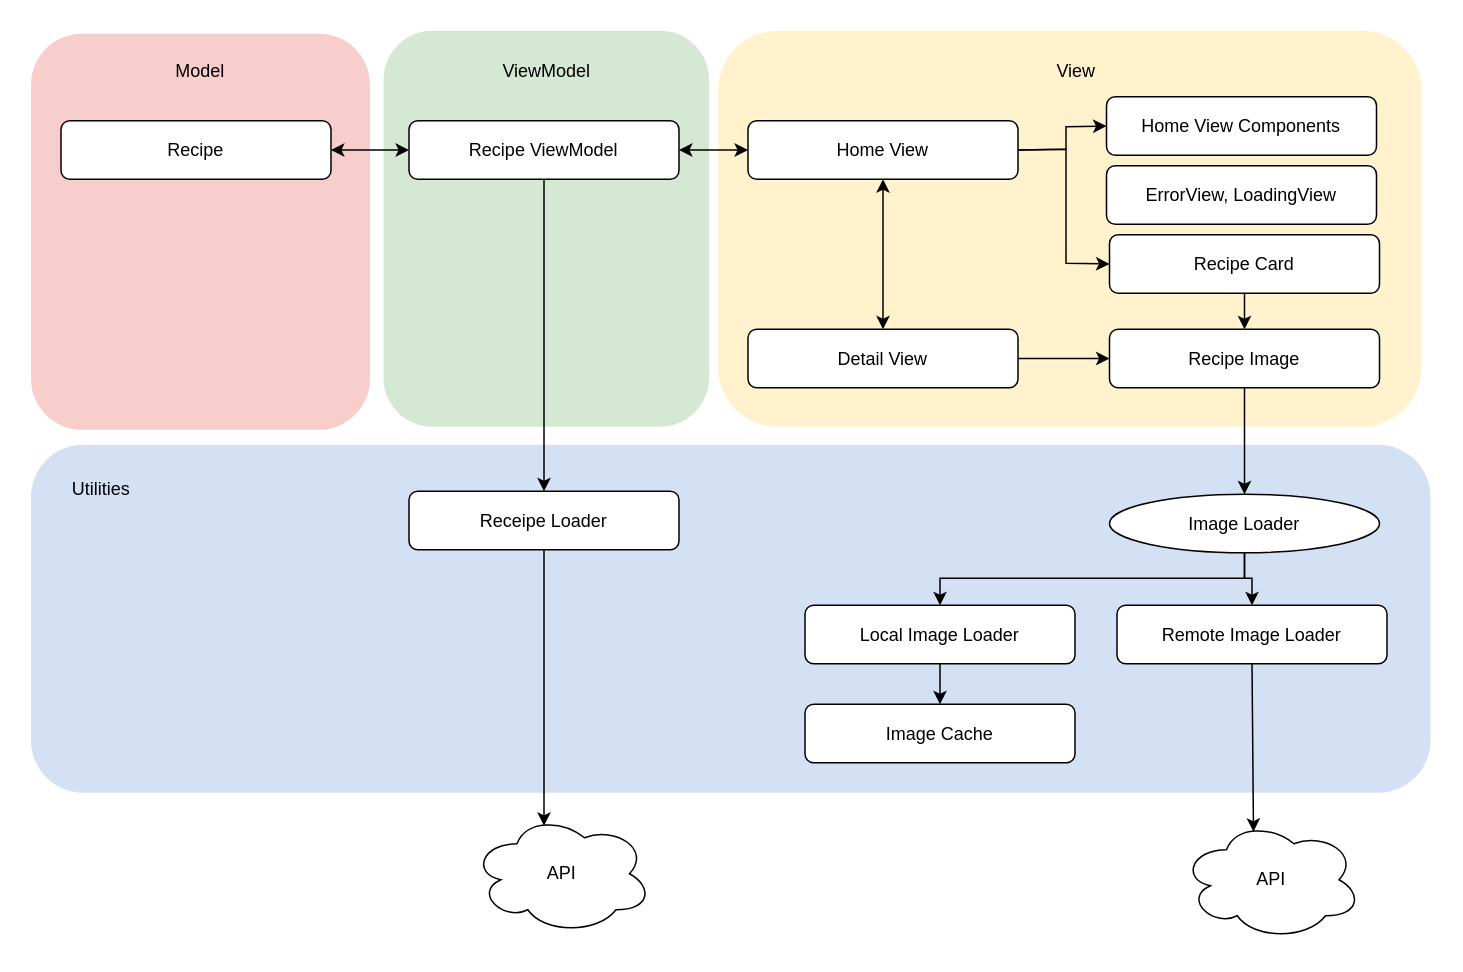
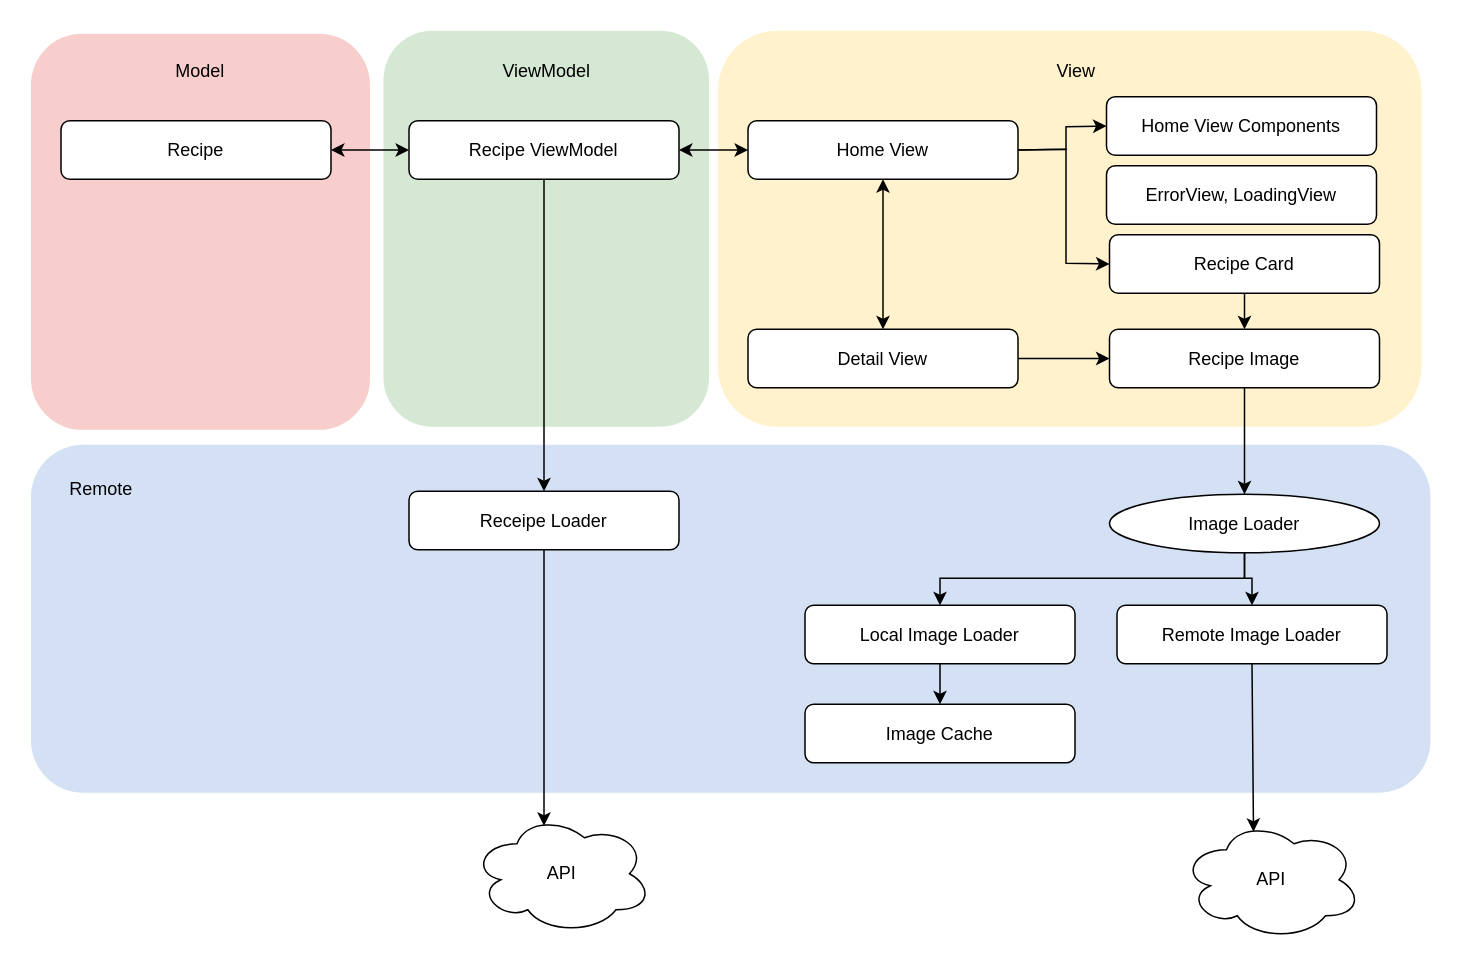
  <mxCell id="0" />
  <mxCell id="1" parent="0" />
  <mxCell id="2" value="" style="rounded=1;whiteSpace=wrap;html=1;fillColor=#D4E1F5;strokeColor=none;" vertex="1" parent="1"><mxGeometry x="20" y="296" width="933" height="232" as="geometry" /></mxCell>
  <mxCell id="3" value="" style="rounded=1;whiteSpace=wrap;html=1;fillColor=#fff2cc;strokeColor=none;" vertex="1" parent="1"><mxGeometry x="478" y="20" width="469" height="264" as="geometry" /></mxCell>
  <mxCell id="4" value="" style="rounded=1;whiteSpace=wrap;html=1;fillColor=#d5e8d4;strokeColor=none;" vertex="1" parent="1"><mxGeometry x="255" y="20" width="217" height="264" as="geometry" /></mxCell>
  <mxCell id="5" value="" style="rounded=1;whiteSpace=wrap;html=1;fillColor=#f8cecc;strokeColor=none;" vertex="1" parent="1"><mxGeometry x="20" y="22" width="226" height="264" as="geometry" /></mxCell>
  <mxCell id="6" value="Recipe" style="rounded=1;whiteSpace=wrap;html=1;" vertex="1" parent="1"><mxGeometry x="40" y="80" width="180" height="39" as="geometry" /></mxCell>
  <mxCell id="7" value="Recipe ViewModel" style="rounded=1;whiteSpace=wrap;html=1;" vertex="1" parent="1"><mxGeometry x="272" y="80" width="180" height="39" as="geometry" /></mxCell>
  <mxCell id="8" value="Home View" style="rounded=1;whiteSpace=wrap;html=1;" vertex="1" parent="1"><mxGeometry x="498" y="80" width="180" height="39" as="geometry" /></mxCell>
  <mxCell id="9" value="Home View Components" style="rounded=1;whiteSpace=wrap;html=1;" vertex="1" parent="1"><mxGeometry x="737" y="64" width="180" height="39" as="geometry" /></mxCell>
  <mxCell id="10" value="Recipe Card" style="rounded=1;whiteSpace=wrap;html=1;" vertex="1" parent="1"><mxGeometry x="739" y="156" width="180" height="39" as="geometry" /></mxCell>
  <mxCell id="11" value="Image Loader" style="ellipse;whiteSpace=wrap;html=1;" vertex="1" parent="1"><mxGeometry x="739" y="329" width="180" height="39" as="geometry" /></mxCell>
  <mxCell id="12" value="Remote Image Loader" style="rounded=1;whiteSpace=wrap;html=1;" vertex="1" parent="1"><mxGeometry x="744" y="403" width="180" height="39" as="geometry" /></mxCell>
  <mxCell id="13" value="Local Image Loader" style="rounded=1;whiteSpace=wrap;html=1;" vertex="1" parent="1"><mxGeometry x="536" y="403" width="180" height="39" as="geometry" /></mxCell>
  <mxCell id="14" value="Image Cache" style="rounded=1;whiteSpace=wrap;html=1;" vertex="1" parent="1"><mxGeometry x="536" y="469" width="180" height="39" as="geometry" /></mxCell>
  <mxCell id="15" value="Receipe Loader" style="rounded=1;whiteSpace=wrap;html=1;" vertex="1" parent="1"><mxGeometry x="272" y="327" width="180" height="39" as="geometry" /></mxCell>
  <mxCell id="16" value="Detail View" style="rounded=1;whiteSpace=wrap;html=1;" vertex="1" parent="1"><mxGeometry x="498" y="219" width="180" height="39" as="geometry" /></mxCell>
  <mxCell id="17" value="Recipe Image" style="rounded=1;whiteSpace=wrap;html=1;" vertex="1" parent="1"><mxGeometry x="739" y="219" width="180" height="39" as="geometry" /></mxCell>
  <mxCell id="18" value="" style="endArrow=classic;startArrow=classic;html=1;rounded=0;entryX=0;entryY=0.5;entryDx=0;entryDy=0;exitX=1;exitY=0.5;exitDx=0;exitDy=0;" edge="1" parent="1" source="6" target="7"><mxGeometry width="50" height="50" relative="1" as="geometry"><mxPoint x="600" y="262" as="sourcePoint" /><mxPoint x="650" y="212" as="targetPoint" /></mxGeometry></mxCell>
  <mxCell id="19" value="" style="endArrow=classic;startArrow=classic;html=1;rounded=0;entryX=0;entryY=0.5;entryDx=0;entryDy=0;exitX=1;exitY=0.5;exitDx=0;exitDy=0;" edge="1" parent="1" source="7" target="8"><mxGeometry width="50" height="50" relative="1" as="geometry"><mxPoint x="230" y="110" as="sourcePoint" /><mxPoint x="282" y="110" as="targetPoint" /></mxGeometry></mxCell>
  <mxCell id="20" value="" style="endArrow=classic;startArrow=classic;html=1;rounded=0;entryX=0.5;entryY=1;entryDx=0;entryDy=0;exitX=0.5;exitY=0;exitDx=0;exitDy=0;" edge="1" parent="1" source="16" target="8"><mxGeometry width="50" height="50" relative="1" as="geometry"><mxPoint x="600" y="262" as="sourcePoint" /><mxPoint x="650" y="212" as="targetPoint" /></mxGeometry></mxCell>
  <mxCell id="21" value="" style="endArrow=classic;html=1;rounded=0;exitX=1;exitY=0.5;exitDx=0;exitDy=0;entryX=0;entryY=0.5;entryDx=0;entryDy=0;" edge="1" parent="1" source="16" target="17"><mxGeometry width="50" height="50" relative="1" as="geometry"><mxPoint x="744" y="264" as="sourcePoint" /><mxPoint x="794" y="214" as="targetPoint" /></mxGeometry></mxCell>
  <mxCell id="22" value="" style="endArrow=classic;html=1;rounded=0;exitX=0.5;exitY=1;exitDx=0;exitDy=0;entryX=0.5;entryY=0;entryDx=0;entryDy=0;" edge="1" parent="1" source="10" target="17"><mxGeometry width="50" height="50" relative="1" as="geometry"><mxPoint x="744" y="264" as="sourcePoint" /><mxPoint x="794" y="214" as="targetPoint" /></mxGeometry></mxCell>
  <mxCell id="23" value="" style="endArrow=classic;html=1;rounded=0;exitX=0.5;exitY=1;exitDx=0;exitDy=0;entryX=0.5;entryY=0;entryDx=0;entryDy=0;" edge="1" parent="1" source="17" target="11"><mxGeometry width="50" height="50" relative="1" as="geometry"><mxPoint x="744" y="264" as="sourcePoint" /><mxPoint x="794" y="214" as="targetPoint" /></mxGeometry></mxCell>
  <mxCell id="24" value="" style="endArrow=classic;html=1;rounded=0;exitX=0.5;exitY=1;exitDx=0;exitDy=0;entryX=0.5;entryY=0;entryDx=0;entryDy=0;" edge="1" parent="1" source="11" target="13"><mxGeometry width="50" height="50" relative="1" as="geometry"><mxPoint x="744" y="264" as="sourcePoint" /><mxPoint x="794" y="214" as="targetPoint" /><Array as="points"><mxPoint x="829" y="385" /><mxPoint x="626" y="385" /></Array></mxGeometry></mxCell>
  <mxCell id="25" value="" style="endArrow=classic;html=1;rounded=0;exitX=0.5;exitY=1;exitDx=0;exitDy=0;entryX=0.5;entryY=0;entryDx=0;entryDy=0;" edge="1" parent="1" source="11" target="12"><mxGeometry width="50" height="50" relative="1" as="geometry"><mxPoint x="749" y="372" as="sourcePoint" /><mxPoint x="799" y="322" as="targetPoint" /><Array as="points"><mxPoint x="829" y="385" /><mxPoint x="834" y="385" /></Array></mxGeometry></mxCell>
  <mxCell id="26" value="" style="endArrow=classic;html=1;rounded=0;exitX=0.5;exitY=1;exitDx=0;exitDy=0;entryX=0.5;entryY=0;entryDx=0;entryDy=0;" edge="1" parent="1" source="13" target="14"><mxGeometry width="50" height="50" relative="1" as="geometry"><mxPoint x="688" y="454" as="sourcePoint" /><mxPoint x="738" y="404" as="targetPoint" /></mxGeometry></mxCell>
  <mxCell id="27" value="" style="endArrow=classic;html=1;rounded=0;exitX=0.5;exitY=1;exitDx=0;exitDy=0;entryX=0.4;entryY=0.1;entryDx=0;entryDy=0;entryPerimeter=0;" edge="1" parent="1" source="12" target="28"><mxGeometry width="50" height="50" relative="1" as="geometry"><mxPoint x="586" y="433" as="sourcePoint" /><mxPoint x="834" y="529" as="targetPoint" /></mxGeometry></mxCell>
  <mxCell id="28" value="API" style="ellipse;shape=cloud;whiteSpace=wrap;html=1;" vertex="1" parent="1"><mxGeometry x="787" y="546" width="120" height="80" as="geometry" /></mxCell>
  <mxCell id="29" value="API" style="ellipse;shape=cloud;whiteSpace=wrap;html=1;" vertex="1" parent="1"><mxGeometry x="314" y="542" width="120" height="80" as="geometry" /></mxCell>
  <mxCell id="30" value="" style="endArrow=classic;html=1;rounded=0;exitX=0.5;exitY=1;exitDx=0;exitDy=0;" edge="1" parent="1" source="7" target="15"><mxGeometry width="50" height="50" relative="1" as="geometry"><mxPoint x="626" y="353" as="sourcePoint" /><mxPoint x="676" y="303" as="targetPoint" /></mxGeometry></mxCell>
  <mxCell id="31" value="" style="endArrow=classic;html=1;rounded=0;exitX=0.5;exitY=1;exitDx=0;exitDy=0;entryX=0.4;entryY=0.1;entryDx=0;entryDy=0;entryPerimeter=0;" edge="1" parent="1" source="15" target="29"><mxGeometry width="50" height="50" relative="1" as="geometry"><mxPoint x="626" y="353" as="sourcePoint" /><mxPoint x="676" y="303" as="targetPoint" /></mxGeometry></mxCell>
  <mxCell id="32" value="" style="endArrow=classic;html=1;rounded=0;exitX=1;exitY=0.5;exitDx=0;exitDy=0;entryX=0;entryY=0.5;entryDx=0;entryDy=0;" edge="1" parent="1" source="8" target="9"><mxGeometry width="50" height="50" relative="1" as="geometry"><mxPoint x="618" y="240" as="sourcePoint" /><mxPoint x="668" y="190" as="targetPoint" /><Array as="points"><mxPoint x="710" y="99" /><mxPoint x="710" y="84" /></Array></mxGeometry></mxCell>
  <mxCell id="33" value="" style="endArrow=classic;html=1;rounded=0;exitX=1;exitY=0.5;exitDx=0;exitDy=0;entryX=0;entryY=0.5;entryDx=0;entryDy=0;" edge="1" parent="1" source="8" target="10"><mxGeometry width="50" height="50" relative="1" as="geometry"><mxPoint x="618" y="240" as="sourcePoint" /><mxPoint x="668" y="190" as="targetPoint" /><Array as="points"><mxPoint x="710" y="99" /><mxPoint x="710" y="175" /></Array></mxGeometry></mxCell>
- <mxCell id="34" value="Utilities" style="text;html=1;align=center;verticalAlign=middle;whiteSpace=wrap;rounded=0;" vertex="1" parent="1"><mxGeometry x="37" y="311" width="60" height="30" as="geometry" /></mxCell>
+ <mxCell id="34" value="Remote" style="text;html=1;align=center;verticalAlign=middle;whiteSpace=wrap;rounded=0;" vertex="1" parent="1"><mxGeometry x="37" y="311" width="60" height="30" as="geometry" /></mxCell>
  <mxCell id="35" value="Model" style="text;html=1;align=center;verticalAlign=middle;whiteSpace=wrap;rounded=0;" vertex="1" parent="1"><mxGeometry x="103" y="32" width="60" height="30" as="geometry" /></mxCell>
  <mxCell id="36" value="ViewModel" style="text;html=1;align=center;verticalAlign=middle;whiteSpace=wrap;rounded=0;" vertex="1" parent="1"><mxGeometry x="333.5" y="32" width="60" height="30" as="geometry" /></mxCell>
  <mxCell id="37" value="View" style="text;html=1;align=center;verticalAlign=middle;whiteSpace=wrap;rounded=0;" vertex="1" parent="1"><mxGeometry x="686.75" y="32" width="60" height="30" as="geometry" /></mxCell>
  <mxCell id="38" value="ErrorView, LoadingView" style="rounded=1;whiteSpace=wrap;html=1;" vertex="1" parent="1"><mxGeometry x="737" y="110" width="180" height="39" as="geometry" /></mxCell>
